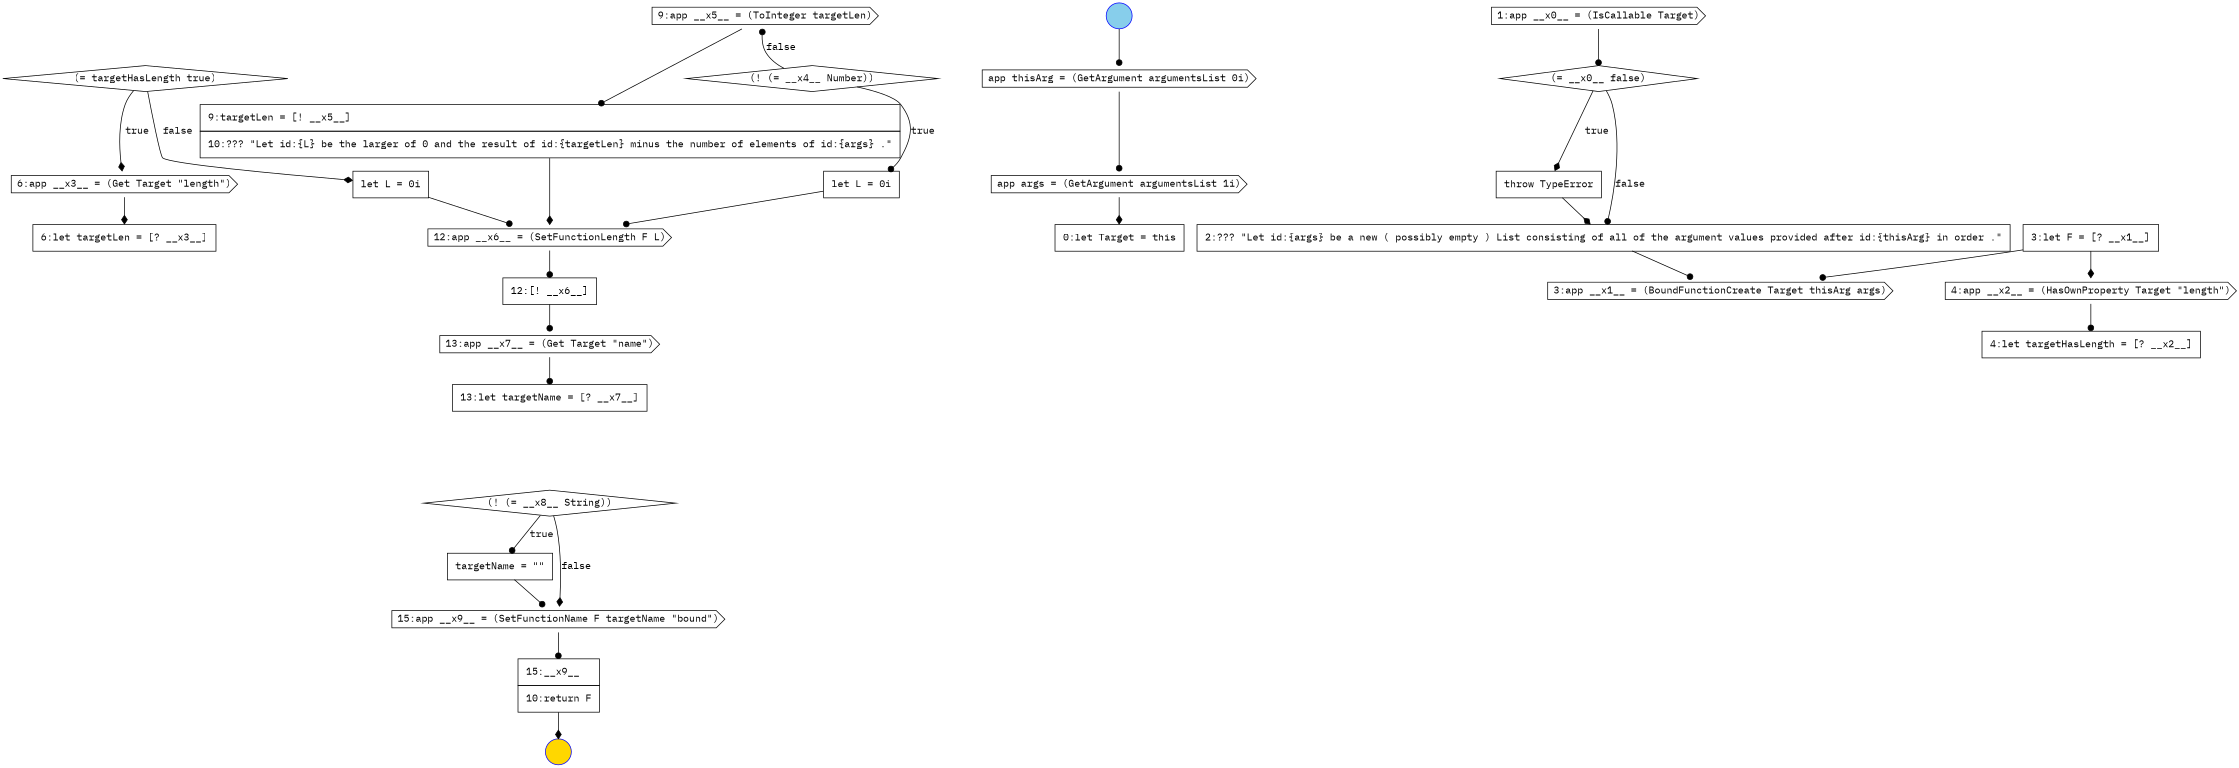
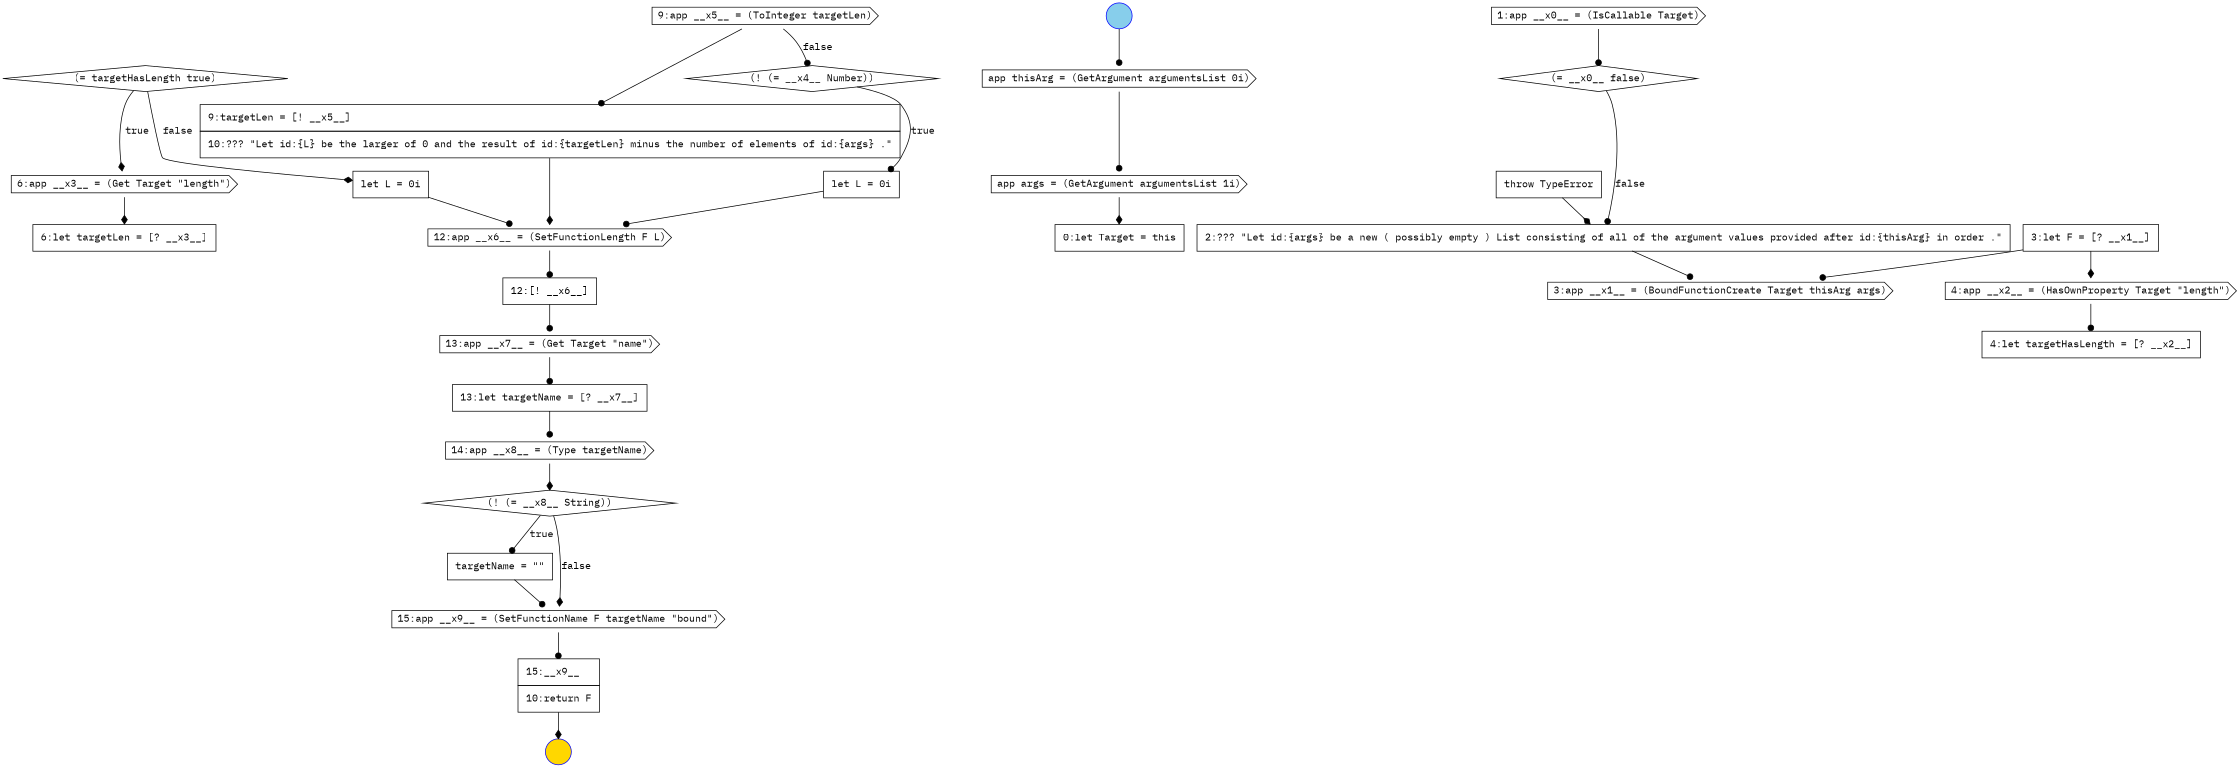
  digraph {
    fontname="IBM Plex Mono"
    node [color=black fillcolor=white fontname="IBM Plex Mono" shape=none style=filled]
    edge [arrowhead=dot color=black fontname="IBM Plex Mono"]
    n1 [label=<<font color="black">12:app __x6__ = (SetFunctionLength F L)</font>> shape=cds]
    n2 [label=<<font color="black">     <table border="0" cellborder="1" cellspacing="0" cellpadding="10">       <tr><td align="left">12:[! __x6__]</td></tr>     </table>   </font>> margin=0]
    n3 [label=<<font color="black">13:app __x7__ = (Get Target &quot;name&quot;)</font>> shape=cds]
    n4 [color=blue fillcolor=gold label=" " shape=circle]
    n5 [label=<<font color="black">(= targetHasLength true)</font>> shape=diamond]
    n6 [label=<<font color="black">     <table border="0" cellborder="1" cellspacing="0" cellpadding="10">       <tr><td align="left">let L = 0i</td></tr>     </table>   </font>> margin=0]
    n7 [label=<<font color="black">6:app __x3__ = (Get Target &quot;length&quot;)</font>> shape=cds]
    n8 [label=<<font color="black">     <table border="0" cellborder="1" cellspacing="0" cellpadding="10">       <tr><td align="left">6:let targetLen = [? __x3__]</td></tr>     </table>   </font>> margin=0]
    n9 [label=<<font color="black">     <table border="0" cellborder="1" cellspacing="0" cellpadding="10">       <tr><td align="left">0:let Target = this</td></tr>     </table>   </font>> margin=0]
    n10 [label=<<font color="black">1:app __x0__ = (IsCallable Target)</font>> shape=cds]
    n11 [label=<<font color="black">(= __x0__ false)</font>> shape=diamond]
    n12 [label=<<font color="black">     <table border="0" cellborder="1" cellspacing="0" cellpadding="10">       <tr><td align="left">13:let targetName = [? __x7__]</td></tr>     </table>   </font>> margin=0]
+   n13 [label=<<font color="black">14:app __x8__ = (Type targetName)</font>> shape=cds]
    n14 [label=<<font color="black">     <table border="0" cellborder="1" cellspacing="0" cellpadding="10">       <tr><td align="left">targetName = &quot;&quot;</td></tr>     </table>   </font>> margin=0]
    n15 [label=<<font color="black">15:app __x9__ = (SetFunctionName F targetName &quot;bound&quot;)</font>> shape=cds]
    n16 [label=<<font color="black">     <table border="0" cellborder="1" cellspacing="0" cellpadding="10">       <tr><td align="left">15:__x9__</td></tr>       <tr><td align="left">10:return F</td></tr>     </table>   </font>> margin=0]
    n17 [label=<<font color="black">     <table border="0" cellborder="1" cellspacing="0" cellpadding="10">       <tr><td align="left">throw TypeError</td></tr>     </table>   </font>> margin=0]
    n18 [label=<<font color="black">     <table border="0" cellborder="1" cellspacing="0" cellpadding="10">       <tr><td align="left">2:??? &quot;Let id:{args} be a new ( possibly empty ) List consisting of all of the argument values provided after id:{thisArg} in order .&quot;</td></tr>     </table>   </font>> margin=0]
    n19 [label=<<font color="black">3:app __x1__ = (BoundFunctionCreate Target thisArg args)</font>> shape=cds]
    n20 [label=<<font color="black">9:app __x5__ = (ToInteger targetLen)</font>> shape=cds]
    n21 [label=<<font color="black">     <table border="0" cellborder="1" cellspacing="0" cellpadding="10">       <tr><td align="left">9:targetLen = [! __x5__]</td></tr>       <tr><td align="left">10:??? &quot;Let id:{L} be the larger of 0 and the result of id:{targetLen} minus the number of elements of id:{args} .&quot;</td></tr>     </table>   </font>> margin=0]
    n22 [label=<<font color="black">     <table border="0" cellborder="1" cellspacing="0" cellpadding="10">       <tr><td align="left">3:let F = [? __x1__]</td></tr>     </table>   </font>> margin=0]
    n23 [label=<<font color="black">4:app __x2__ = (HasOwnProperty Target &quot;length&quot;)</font>> shape=cds]
    n24 [label=<<font color="black">     <table border="0" cellborder="1" cellspacing="0" cellpadding="10">       <tr><td align="left">4:let targetHasLength = [? __x2__]</td></tr>     </table>   </font>> margin=0]
    n25 [label=<<font color="black">(! (= __x8__ String))</font>> shape=diamond]
    n26 [label=<<font color="black">app thisArg = (GetArgument argumentsList 0i)</font>> shape=cds]
    n27 [label=<<font color="black">app args = (GetArgument argumentsList 1i)</font>> shape=cds]
    n28 [label=<<font color="black">     <table border="0" cellborder="1" cellspacing="0" cellpadding="10">       <tr><td align="left">let L = 0i</td></tr>     </table>   </font>> margin=0]
    n29 [color=blue fillcolor=skyblue label=" " shape=circle]
    n30 [label=<<font color="black">(! (= __x4__ Number))</font>> shape=diamond]
    n1 -> n2
    n2 -> n3
    n3 -> n12
    n5 -> n6 [arrowhead=diamond label=<<font color="black">false</font>>]
    n5 -> n7 [arrowhead=diamond label=<<font color="black">true</font>>]
    n6 -> n1
    n7 -> n8 [arrowhead=diamond]
    n10 -> n11
-   n11 -> n17 [arrowhead=diamond label=<<font color="black">true</font>>]
    n11 -> n18 [label=<<font color="black">false</font>>]
+   n12 -> n13
+   n13 -> n25 [arrowhead=diamond]
    n14 -> n15
    n15 -> n16
    n16 -> n4 [arrowhead=diamond]
    n17 -> n18 [arrowhead=diamond]
    n18 -> n19
    n20 -> n21
    n21 -> n1 [arrowhead=diamond]
    n22 -> n19
    n22 -> n23 [arrowhead=diamond]
    n23 -> n24
    n25 -> n14 [label=<<font color="black">true</font>>]
    n25 -> n15 [arrowhead=diamond label=<<font color="black">false</font>>]
    n26 -> n27
    n27 -> n9 [arrowhead=diamond]
    n28 -> n1
    n29 -> n26
-   n30 -> n20 [label=<<font color="black">false</font>>]
+   n20 -> n30 [label=<<font color="black">false</font>>]
    n30 -> n28 [label=<<font color="black">true</font>>]
  }
